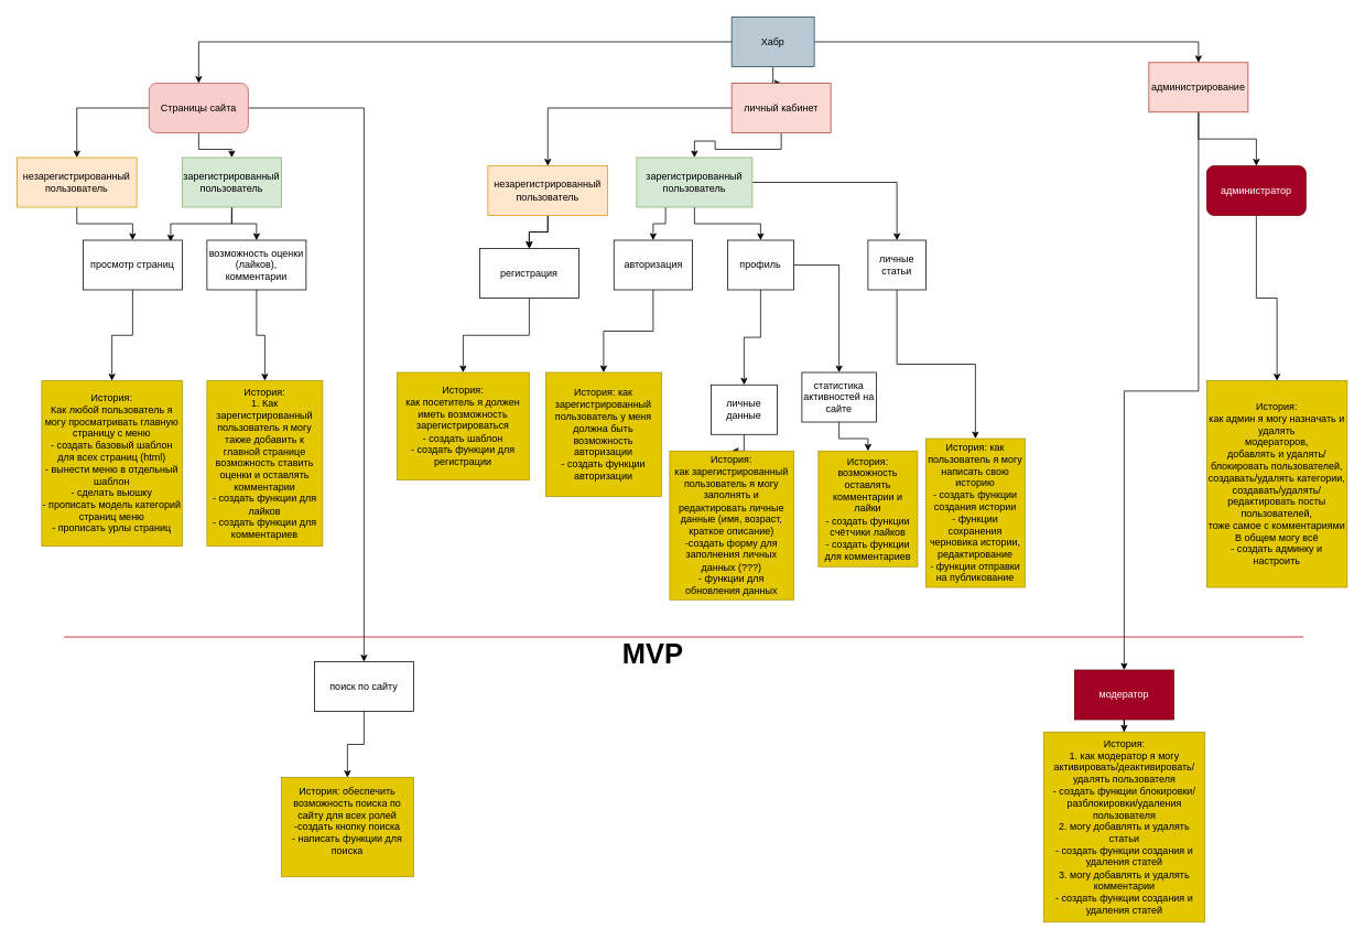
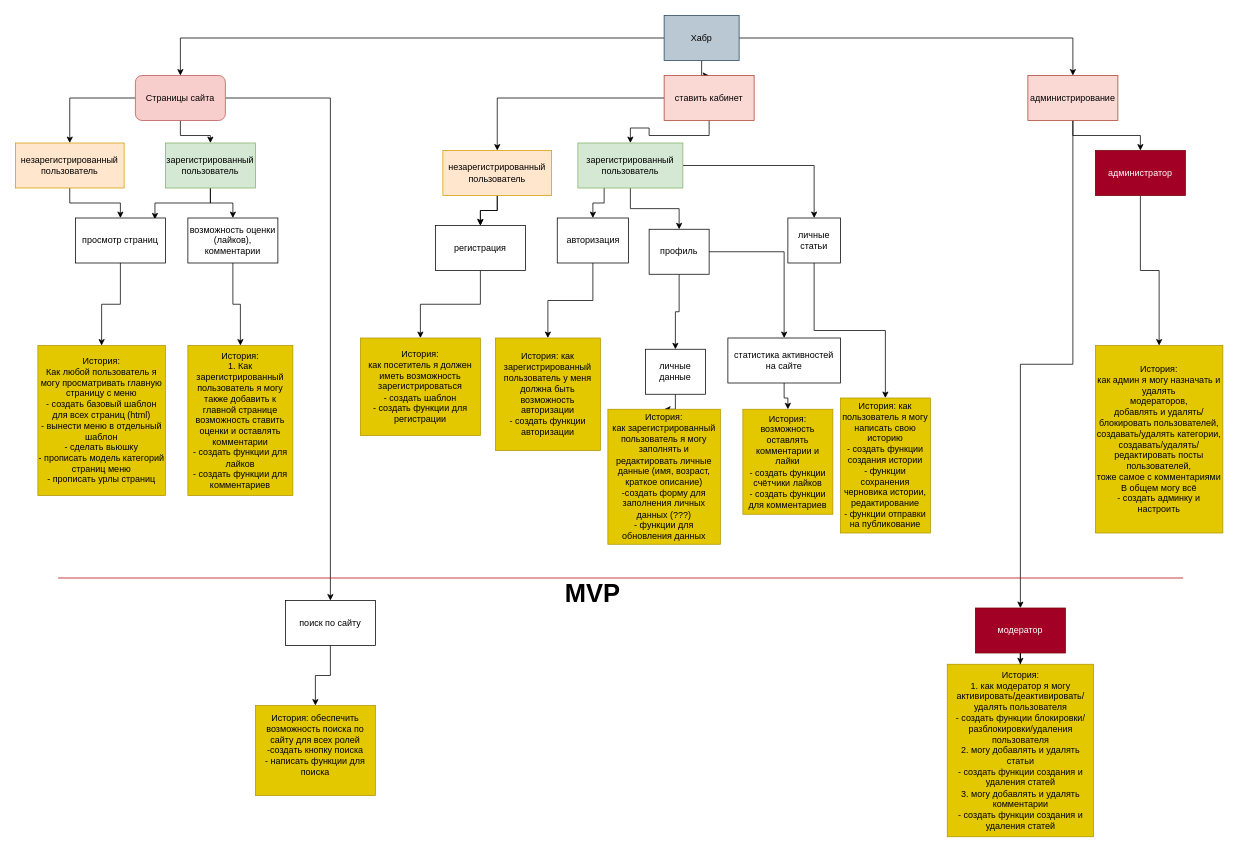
  <mxCell id="0" />
  <mxCell id="1" parent="0" />
  <mxCell id="2" value="" style="edgeStyle=orthogonalEdgeStyle;rounded=0;orthogonalLoop=1;jettySize=auto;html=1;" parent="1" source="5" target="13" edge="1"><mxGeometry relative="1" as="geometry" /></mxCell>
  <mxCell id="3" style="edgeStyle=orthogonalEdgeStyle;rounded=0;orthogonalLoop=1;jettySize=auto;html=1;" parent="1" source="5" target="9" edge="1"><mxGeometry relative="1" as="geometry" /></mxCell>
  <mxCell id="4" style="edgeStyle=orthogonalEdgeStyle;rounded=0;orthogonalLoop=1;jettySize=auto;html=1;entryX=0.5;entryY=0;entryDx=0;entryDy=0;" parent="1" source="5" target="16" edge="1"><mxGeometry relative="1" as="geometry" /></mxCell>
  <mxCell id="5" value="Хабр" style="rounded=0;whiteSpace=wrap;html=1;fillColor=#bac8d3;strokeColor=#23445d;" parent="1" vertex="1"><mxGeometry x="885" y="20" width="100" height="60" as="geometry" /></mxCell>
  <mxCell id="6" style="edgeStyle=orthogonalEdgeStyle;rounded=0;orthogonalLoop=1;jettySize=auto;html=1;entryX=0.5;entryY=0;entryDx=0;entryDy=0;" parent="1" source="9" target="29" edge="1"><mxGeometry relative="1" as="geometry" /></mxCell>
  <mxCell id="7" style="edgeStyle=orthogonalEdgeStyle;rounded=0;orthogonalLoop=1;jettySize=auto;html=1;entryX=0.5;entryY=0;entryDx=0;entryDy=0;" parent="1" source="9" target="32" edge="1"><mxGeometry relative="1" as="geometry" /></mxCell>
  <mxCell id="8" value="" style="edgeStyle=orthogonalEdgeStyle;rounded=0;orthogonalLoop=1;jettySize=auto;html=1;" parent="1" source="9" target="56" edge="1"><mxGeometry relative="1" as="geometry" /></mxCell>
  <mxCell id="9" value="Страницы сайта" style="whiteSpace=wrap;html=1;fillColor=#f8cecc;strokeColor=#b85450;rounded=1;" parent="1" vertex="1"><mxGeometry x="180" y="100" width="120" height="60" as="geometry" /></mxCell>
  <mxCell id="10" style="edgeStyle=orthogonalEdgeStyle;rounded=0;orthogonalLoop=1;jettySize=auto;html=1;" parent="1" source="13" target="19" edge="1"><mxGeometry relative="1" as="geometry"><mxPoint x="830" y="210" as="targetPoint" /></mxGeometry></mxCell>
  <mxCell id="11" style="edgeStyle=orthogonalEdgeStyle;rounded=0;orthogonalLoop=1;jettySize=auto;html=1;entryX=0.5;entryY=0;entryDx=0;entryDy=0;" parent="1" source="13" target="23" edge="1"><mxGeometry relative="1" as="geometry" /></mxCell>
  <mxCell id="12" style="edgeStyle=orthogonalEdgeStyle;rounded=0;orthogonalLoop=1;jettySize=auto;html=1;exitX=0.25;exitY=1;exitDx=0;exitDy=0;" parent="1" source="23" target="51" edge="1"><mxGeometry relative="1" as="geometry"><mxPoint x="1000" y="200" as="targetPoint" /></mxGeometry></mxCell>
- <mxCell id="13" value="личный кабинет" style="rounded=0;whiteSpace=wrap;html=1;fillColor=#fad9d5;strokeColor=#ae4132;" parent="1" vertex="1"><mxGeometry x="885" y="100" width="120" height="60" as="geometry" /></mxCell>
+ <mxCell id="13" value="ставить кабинет" style="rounded=0;whiteSpace=wrap;html=1;fillColor=#fad9d5;strokeColor=#ae4132;" parent="1" vertex="1"><mxGeometry x="885" y="100" width="120" height="60" as="geometry" /></mxCell>
  <mxCell id="14" style="edgeStyle=orthogonalEdgeStyle;rounded=0;orthogonalLoop=1;jettySize=auto;html=1;" parent="1" source="16" target="25" edge="1"><mxGeometry relative="1" as="geometry"><mxPoint x="1300" y="180" as="targetPoint" /></mxGeometry></mxCell>
  <mxCell id="15" style="edgeStyle=orthogonalEdgeStyle;rounded=0;orthogonalLoop=1;jettySize=auto;html=1;" parent="1" source="16" target="27" edge="1"><mxGeometry relative="1" as="geometry"><mxPoint x="1380" y="190" as="targetPoint" /></mxGeometry></mxCell>
- <mxCell id="16" value="администрирование" style="rounded=0;whiteSpace=wrap;html=1;fillColor=#fad9d5;strokeColor=#ae4132;" parent="1" vertex="1"><mxGeometry x="1390" y="75" width="120" height="60" as="geometry" /></mxCell>
+ <mxCell id="16" value="администрирование" style="rounded=0;whiteSpace=wrap;html=1;fillColor=#fad9d5;strokeColor=#ae4132;" parent="1" vertex="1"><mxGeometry x="1370" y="100" width="120" height="60" as="geometry" /></mxCell>
  <mxCell id="17" value="" style="edgeStyle=orthogonalEdgeStyle;rounded=0;orthogonalLoop=1;jettySize=auto;html=1;" parent="1" source="19" target="38" edge="1"><mxGeometry relative="1" as="geometry" /></mxCell>
  <mxCell id="18" style="edgeStyle=orthogonalEdgeStyle;rounded=0;orthogonalLoop=1;jettySize=auto;html=1;" parent="1" source="19" target="38" edge="1"><mxGeometry relative="1" as="geometry" /></mxCell>
  <mxCell id="19" value="незарегистрированный пользователь" style="rounded=0;whiteSpace=wrap;html=1;fillColor=#ffe6cc;strokeColor=#d79b00;" parent="1" vertex="1"><mxGeometry x="590" y="200" width="145" height="60" as="geometry" /></mxCell>
  <mxCell id="20" value="" style="edgeStyle=orthogonalEdgeStyle;rounded=0;orthogonalLoop=1;jettySize=auto;html=1;" parent="1" source="23" target="40" edge="1"><mxGeometry relative="1" as="geometry" /></mxCell>
  <mxCell id="21" value="" style="edgeStyle=orthogonalEdgeStyle;rounded=0;orthogonalLoop=1;jettySize=auto;html=1;" parent="1" source="23" target="42" edge="1"><mxGeometry relative="1" as="geometry"><mxPoint x="1040" y="300" as="targetPoint" /></mxGeometry></mxCell>
  <mxCell id="22" value="" style="edgeStyle=orthogonalEdgeStyle;rounded=0;orthogonalLoop=1;jettySize=auto;html=1;exitX=1;exitY=0.5;exitDx=0;exitDy=0;" parent="1" source="40" target="58" edge="1"><mxGeometry relative="1" as="geometry"><mxPoint x="1110" y="370" as="targetPoint" /></mxGeometry></mxCell>
  <mxCell id="23" value="зарегистрированный пользователь" style="rounded=0;whiteSpace=wrap;html=1;fillColor=#d5e8d4;strokeColor=#82b366;" parent="1" vertex="1"><mxGeometry x="770" y="190" width="140" height="60" as="geometry" /></mxCell>
  <mxCell id="24" value="" style="edgeStyle=orthogonalEdgeStyle;rounded=0;orthogonalLoop=1;jettySize=auto;html=1;" parent="1" source="25" target="53" edge="1"><mxGeometry relative="1" as="geometry" /></mxCell>
  <mxCell id="25" value="модератор" style="rounded=0;whiteSpace=wrap;html=1;fillColor=#a20025;strokeColor=#6F0000;fontColor=#ffffff;" parent="1" vertex="1"><mxGeometry x="1300" y="810" width="120" height="60" as="geometry" /></mxCell>
  <mxCell id="26" value="" style="edgeStyle=orthogonalEdgeStyle;rounded=0;orthogonalLoop=1;jettySize=auto;html=1;" parent="1" source="27" target="54" edge="1"><mxGeometry relative="1" as="geometry" /></mxCell>
- <mxCell id="27" value="администратор" style="whiteSpace=wrap;html=1;fillColor=#a20025;strokeColor=#6F0000;fontColor=#ffffff;rounded=1;" parent="1" vertex="1"><mxGeometry x="1460" y="200" width="120" height="60" as="geometry" /></mxCell>
+ <mxCell id="27" value="администратор" style="rounded=0;whiteSpace=wrap;html=1;fillColor=#a20025;strokeColor=#6F0000;fontColor=#ffffff;" parent="1" vertex="1"><mxGeometry x="1460" y="200" width="120" height="60" as="geometry" /></mxCell>
  <mxCell id="28" value="" style="edgeStyle=orthogonalEdgeStyle;rounded=0;orthogonalLoop=1;jettySize=auto;html=1;" parent="1" source="29" target="34" edge="1"><mxGeometry relative="1" as="geometry" /></mxCell>
  <mxCell id="29" value="незарегистрированный пользователь" style="rounded=0;whiteSpace=wrap;html=1;fillColor=#ffe6cc;strokeColor=#d79b00;" parent="1" vertex="1"><mxGeometry x="20" y="190" width="145" height="60" as="geometry" /></mxCell>
  <mxCell id="30" value="" style="edgeStyle=orthogonalEdgeStyle;rounded=0;orthogonalLoop=1;jettySize=auto;html=1;entryX=0.884;entryY=0.03;entryDx=0;entryDy=0;entryPerimeter=0;" parent="1" source="32" target="34" edge="1"><mxGeometry relative="1" as="geometry"><mxPoint x="208" y="286" as="targetPoint" /></mxGeometry></mxCell>
  <mxCell id="31" value="" style="edgeStyle=orthogonalEdgeStyle;rounded=0;orthogonalLoop=1;jettySize=auto;html=1;" parent="1" source="32" target="36" edge="1"><mxGeometry relative="1" as="geometry" /></mxCell>
  <mxCell id="32" value="зарегистрированный пользователь" style="rounded=0;whiteSpace=wrap;html=1;fillColor=#d5e8d4;strokeColor=#82b366;" parent="1" vertex="1"><mxGeometry x="220" y="190" width="120" height="60" as="geometry" /></mxCell>
  <mxCell id="33" value="" style="edgeStyle=orthogonalEdgeStyle;rounded=0;orthogonalLoop=1;jettySize=auto;html=1;" parent="1" source="34" target="47" edge="1"><mxGeometry relative="1" as="geometry" /></mxCell>
  <mxCell id="34" value="просмотр страниц" style="whiteSpace=wrap;html=1;rounded=0;" parent="1" vertex="1"><mxGeometry x="100" y="290" width="120" height="60" as="geometry" /></mxCell>
  <mxCell id="35" value="" style="edgeStyle=orthogonalEdgeStyle;rounded=0;orthogonalLoop=1;jettySize=auto;html=1;" parent="1" source="36" target="48" edge="1"><mxGeometry relative="1" as="geometry" /></mxCell>
  <mxCell id="36" value="возможность оценки (лайков), комментарии" style="whiteSpace=wrap;html=1;rounded=0;" parent="1" vertex="1"><mxGeometry x="250" y="290" width="120" height="60" as="geometry" /></mxCell>
  <mxCell id="37" value="" style="edgeStyle=orthogonalEdgeStyle;rounded=0;orthogonalLoop=1;jettySize=auto;html=1;" parent="1" source="38" target="43" edge="1"><mxGeometry relative="1" as="geometry" /></mxCell>
  <mxCell id="38" value="регистрация" style="whiteSpace=wrap;html=1;rounded=0;" parent="1" vertex="1"><mxGeometry x="580" y="300" width="120" height="60" as="geometry" /></mxCell>
  <mxCell id="39" value="" style="edgeStyle=orthogonalEdgeStyle;rounded=0;orthogonalLoop=1;jettySize=auto;html=1;" parent="1" source="40" target="45" edge="1"><mxGeometry relative="1" as="geometry" /></mxCell>
- <mxCell id="40" value="профиль" style="whiteSpace=wrap;html=1;rounded=0;" parent="1" vertex="1"><mxGeometry x="880" y="290" width="80" height="60" as="geometry" /></mxCell>
+ <mxCell id="40" value="профиль" style="whiteSpace=wrap;html=1;rounded=0;" parent="1" vertex="1"><mxGeometry x="865" y="305" width="80" height="60" as="geometry" /></mxCell>
  <mxCell id="41" value="" style="edgeStyle=orthogonalEdgeStyle;rounded=0;orthogonalLoop=1;jettySize=auto;html=1;" parent="1" source="42" target="49" edge="1"><mxGeometry relative="1" as="geometry" /></mxCell>
  <mxCell id="42" value="&lt;div&gt;личные статьи&lt;br&gt;&lt;/div&gt;" style="rounded=0;whiteSpace=wrap;html=1;" parent="1" vertex="1"><mxGeometry x="1050" y="290" width="70" height="60" as="geometry" /></mxCell>
  <mxCell id="43" value="&lt;div&gt;История:&lt;/div&gt;&lt;div&gt;как посетитель я должен иметь возможность зарегистрироваться&lt;br&gt;&lt;/div&gt;&lt;div&gt;- создать шаблон &lt;br&gt;&lt;/div&gt;&lt;div&gt;- создать функции для регистрации&lt;br&gt;&lt;/div&gt;" style="whiteSpace=wrap;html=1;rounded=0;fillColor=#e3c800;strokeColor=#B09500;fontColor=#000000;" parent="1" vertex="1"><mxGeometry x="480" y="450" width="160" height="130" as="geometry" /></mxCell>
  <mxCell id="44" value="" style="edgeStyle=orthogonalEdgeStyle;rounded=0;orthogonalLoop=1;jettySize=auto;html=1;" parent="1" source="45" target="46" edge="1"><mxGeometry relative="1" as="geometry" /></mxCell>
  <mxCell id="45" value="личные данные" style="whiteSpace=wrap;html=1;rounded=0;" parent="1" vertex="1"><mxGeometry x="860" y="465" width="80" height="60" as="geometry" /></mxCell>
  <mxCell id="46" value="&lt;div&gt;История:&lt;/div&gt;&lt;div&gt;как зарегистрированный пользователь я могу&lt;br&gt;&lt;/div&gt;&lt;div&gt;заполнять и редактировать личные данные (имя, возраст, краткое описание)&lt;/div&gt;&lt;div&gt;-создать форму для заполнения личных данных (???)&lt;/div&gt;&lt;div&gt;- функции для обновления данных&lt;br&gt;&lt;/div&gt;" style="whiteSpace=wrap;html=1;rounded=0;fillColor=#e3c800;strokeColor=#B09500;fontColor=#000000;" parent="1" vertex="1"><mxGeometry x="810" y="545" width="150" height="180" as="geometry" /></mxCell>
  <mxCell id="47" value="&lt;div&gt;История:&lt;/div&gt;&lt;div&gt;Как любой пользователь я могу просматривать главную страницу с меню&lt;br&gt;&lt;/div&gt;&lt;div&gt;- создать базовый шаблон для всех страниц (html)&lt;br&gt;&lt;/div&gt;&lt;div&gt;- вынести меню в отдельный шаблон&lt;/div&gt;&lt;div&gt;- сделать вьюшку&lt;/div&gt;&lt;div&gt;- прописать модель категорий страниц меню&lt;/div&gt;&lt;div&gt;- прописать урлы страниц&lt;br&gt;&lt;/div&gt;" style="whiteSpace=wrap;html=1;rounded=0;fillColor=#e3c800;strokeColor=#B09500;fontColor=#000000;" parent="1" vertex="1"><mxGeometry x="50" y="460" width="170" height="200" as="geometry" /></mxCell>
  <mxCell id="48" value="&lt;div&gt;История:&lt;/div&gt;&lt;div&gt;1. Как зарегистрированный пользователь я могу также добавить к главной странице возможность ставить оценки и оставлять комментарии&lt;/div&gt;&lt;div&gt;- создать функции для лайков&lt;/div&gt;&lt;div&gt;- создать функции для комментариев&lt;br&gt;&lt;/div&gt;" style="whiteSpace=wrap;html=1;rounded=0;fillColor=#e3c800;strokeColor=#B09500;fontColor=#000000;" parent="1" vertex="1"><mxGeometry x="250" y="460" width="140" height="200" as="geometry" /></mxCell>
  <mxCell id="49" value="&lt;div&gt;История: как пользователь я могу написать свою историю&lt;/div&gt;&lt;div&gt;- создать функции создания истории&lt;/div&gt;&lt;div&gt;- функции сохранения черновика истории, редактирование&lt;/div&gt;&lt;div&gt; - функции отправки на публикование&lt;br&gt;&lt;/div&gt;" style="whiteSpace=wrap;html=1;rounded=0;fillColor=#e3c800;strokeColor=#B09500;fontColor=#000000;" parent="1" vertex="1"><mxGeometry x="1120" y="530" width="120" height="180" as="geometry" /></mxCell>
  <mxCell id="50" value="" style="edgeStyle=orthogonalEdgeStyle;rounded=0;orthogonalLoop=1;jettySize=auto;html=1;" parent="1" source="51" target="52" edge="1"><mxGeometry relative="1" as="geometry" /></mxCell>
  <mxCell id="51" value="авторизация" style="rounded=0;whiteSpace=wrap;html=1;" parent="1" vertex="1"><mxGeometry x="742.5" y="290" width="95" height="60" as="geometry" /></mxCell>
  <mxCell id="52" value="&lt;div&gt;История: как зарегистрированный пользователь у меня должна быть возможность авторизации&lt;/div&gt;&lt;div&gt;- создать функции авторизации&lt;br&gt;&lt;/div&gt;" style="whiteSpace=wrap;html=1;rounded=0;fillColor=#e3c800;strokeColor=#B09500;fontColor=#000000;" parent="1" vertex="1"><mxGeometry x="660" y="450" width="140" height="150" as="geometry" /></mxCell>
  <mxCell id="53" value="&lt;div&gt;История: &lt;br&gt;&lt;/div&gt;&lt;div&gt;1. как модератор я могу активировать/деактивировать/удалять пользователя&lt;/div&gt;&lt;div&gt;- создать функции блокировки/разблокировки/удаления пользователя&lt;/div&gt;&lt;div&gt;2. могу добавлять и удалять статьи&lt;br&gt;&lt;/div&gt;&lt;div&gt;- создать функции создания и удаления статей&lt;/div&gt;&lt;div&gt;3. могу добавлять и удалять комментарии&lt;/div&gt;- создать функции создания и удаления статей" style="whiteSpace=wrap;html=1;rounded=0;fillColor=#e3c800;strokeColor=#B09500;fontColor=#000000;" parent="1" vertex="1"><mxGeometry x="1262.5" y="885" width="195" height="230" as="geometry" /></mxCell>
  <mxCell id="54" value="&lt;div&gt;История:&lt;/div&gt;&lt;div&gt;как админ я могу назначать и удалять&lt;/div&gt;&lt;div&gt;модераторов,&lt;/div&gt;&lt;div&gt;добавлять и удалять/блокировать пользователей,&lt;/div&gt;&lt;div&gt;создавать/удалять категории,&lt;/div&gt;&lt;div&gt;создавать/удалять/редактировать посты пользователей,&lt;/div&gt;&lt;div&gt;тоже самое с комментариями&lt;/div&gt;&lt;div&gt;В общем могу всё&lt;/div&gt;&lt;div&gt;- создать админку и настроить&lt;br&gt;&lt;/div&gt;" style="whiteSpace=wrap;html=1;rounded=0;fontColor=#000000;strokeColor=#B09500;fillColor=#e3c800;" parent="1" vertex="1"><mxGeometry x="1460" y="460" width="170" height="250" as="geometry" /></mxCell>
  <mxCell id="55" value="" style="edgeStyle=orthogonalEdgeStyle;rounded=0;orthogonalLoop=1;jettySize=auto;html=1;" parent="1" source="56" target="60" edge="1"><mxGeometry relative="1" as="geometry" /></mxCell>
  <mxCell id="56" value="поиск по сайту" style="whiteSpace=wrap;html=1;rounded=0;" parent="1" vertex="1"><mxGeometry x="380" y="800" width="120" height="60" as="geometry" /></mxCell>
  <mxCell id="57" value="" style="edgeStyle=orthogonalEdgeStyle;rounded=0;orthogonalLoop=1;jettySize=auto;html=1;" parent="1" source="58" target="59" edge="1"><mxGeometry relative="1" as="geometry" /></mxCell>
- <mxCell id="58" value="статистика активностей на сайте" style="rounded=0;whiteSpace=wrap;html=1;" parent="1" vertex="1"><mxGeometry x="970" y="450" width="90" height="60" as="geometry" /></mxCell>
+ <mxCell id="58" value="статистика активностей на сайте" style="rounded=0;whiteSpace=wrap;html=1;" parent="1" vertex="1"><mxGeometry x="970" y="450" width="150" height="60" as="geometry" /></mxCell>
  <mxCell id="59" value="&lt;div&gt;История: возможность оставлять комментарии и лайки&lt;/div&gt;&lt;div&gt;- создать функции счётчики лайков&lt;/div&gt;&lt;div&gt;- создать функции для комментариев&lt;/div&gt;" style="rounded=0;whiteSpace=wrap;html=1;fillColor=#e3c800;strokeColor=#B09500;fontColor=#000000;" parent="1" vertex="1"><mxGeometry x="990" y="545" width="120" height="140" as="geometry" /></mxCell>
  <mxCell id="60" value="&lt;div&gt;История: обеспечить возможность поиска по сайту для всех ролей &lt;br&gt;&lt;/div&gt;&lt;div&gt;-создать кнопку поиска&lt;/div&gt;&lt;div&gt;- написать функции для поиска&lt;br&gt;&lt;/div&gt;&lt;div&gt;&lt;br&gt;&lt;/div&gt;" style="whiteSpace=wrap;html=1;rounded=0;fillColor=#e3c800;strokeColor=#B09500;fontColor=#000000;" parent="1" vertex="1"><mxGeometry x="340" y="940" width="160" height="120" as="geometry" /></mxCell>
  <mxCell id="61" value="" style="endArrow=none;html=1;fillColor=#e51400;strokeColor=#B20000;" parent="1" edge="1"><mxGeometry width="50" height="50" relative="1" as="geometry"><mxPoint x="77" y="770" as="sourcePoint" /><mxPoint x="1577" y="770" as="targetPoint" /></mxGeometry></mxCell>
  <mxCell id="62" value="&lt;b&gt;&lt;font style=&quot;font-size: 34px&quot;&gt;MVP&lt;/font&gt;&lt;/b&gt;" style="text;html=1;strokeColor=none;fillColor=none;align=center;verticalAlign=middle;whiteSpace=wrap;rounded=0;strokeWidth=7;" parent="1" vertex="1"><mxGeometry x="770" y="780" width="40" height="20" as="geometry" /></mxCell>
